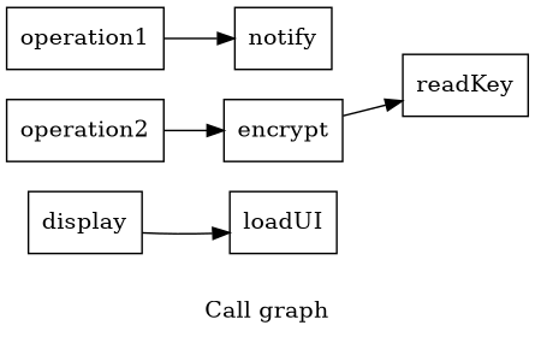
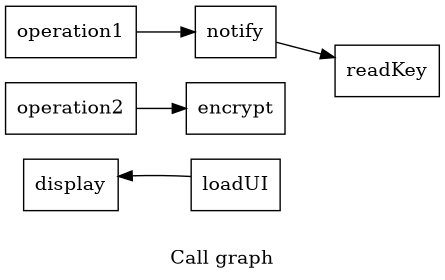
  digraph {
    label="Call graph"
    rankdir=LR
    node [shape=record]
    n1 [label="{display}"]
    n2 [label="{encrypt}"]
    n3 [label="{readKey}"]
    n4 [label="{notify}"]
    n5 [label="{loadUI}"]
    n6 [label="{operation1}"]
    n7 [label="{operation2}"]
-   n2 -> n3
-   n1 -> n5
+   n4 -> n3
+   n5 -> n1
    n6 -> n4
    n7 -> n2
  }
